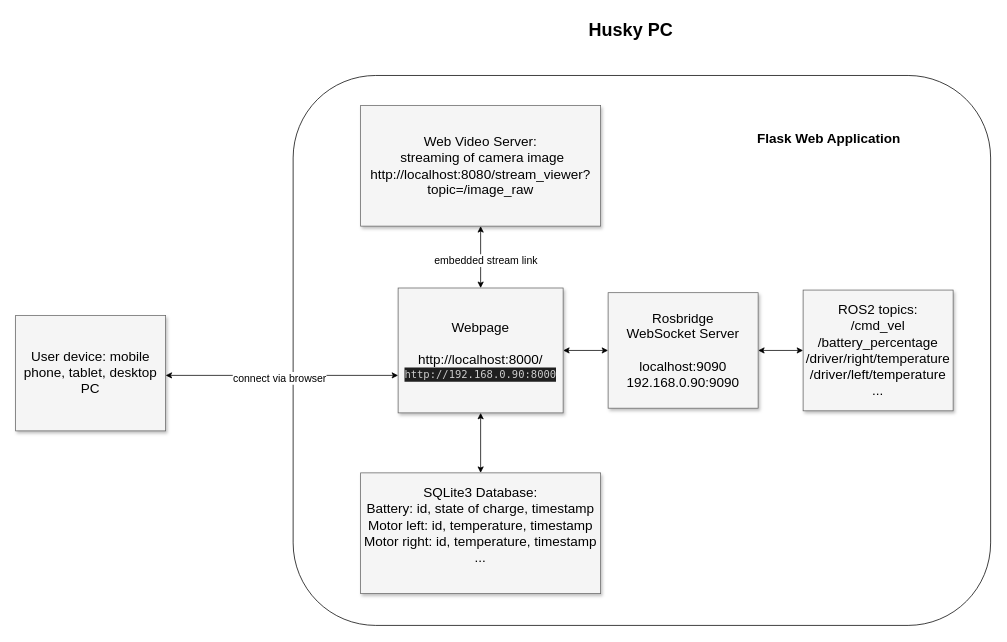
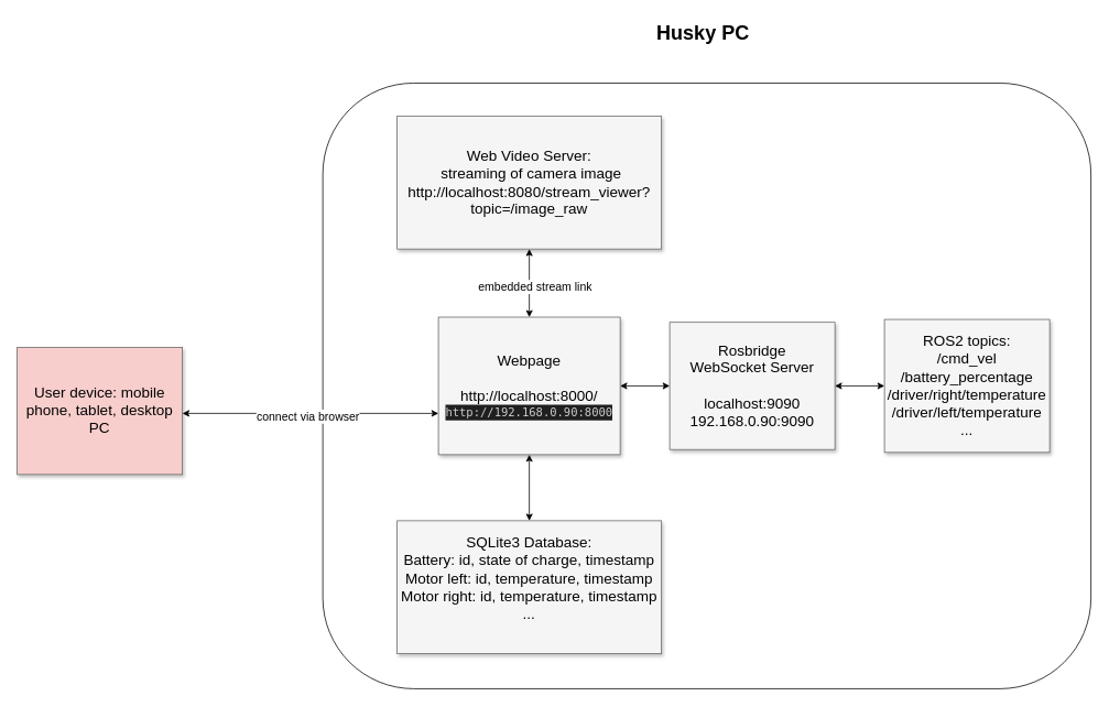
  <mxCell id="0" style=";html=1;" />
  <mxCell id="1" style=";html=1;" parent="0" />
  <mxCell id="2" style="edgeStyle=none;rounded=0;orthogonalLoop=1;jettySize=auto;html=1;exitX=0.5;exitY=1;exitDx=0;exitDy=0;entryX=0.5;entryY=0;entryDx=0;entryDy=0;strokeColor=default;align=center;verticalAlign=middle;fontFamily=Helvetica;fontSize=11;fontColor=default;labelBackgroundColor=default;startArrow=classic;endArrow=classic;" edge="1" parent="1" source="4" target="11"><mxGeometry relative="1" as="geometry" /></mxCell>
  <mxCell id="3" style="edgeStyle=none;rounded=0;orthogonalLoop=1;jettySize=auto;html=1;exitX=1;exitY=0.5;exitDx=0;exitDy=0;entryX=0;entryY=0.5;entryDx=0;entryDy=0;strokeColor=default;align=center;verticalAlign=middle;fontFamily=Helvetica;fontSize=11;fontColor=default;labelBackgroundColor=default;startArrow=classic;endArrow=classic;" edge="1" parent="1" source="4" target="5"><mxGeometry relative="1" as="geometry" /></mxCell>
  <mxCell id="4" value="Webpage&lt;br&gt;&lt;div&gt;&lt;br&gt;&lt;/div&gt;&lt;div&gt;http://localhost:8000/&lt;br&gt;&lt;div style=&quot;color: #cccccc;background-color: #1f1f1f;font-family: 'Droid Sans Mono', 'monospace', monospace;font-weight: normal;font-size: 14px;line-height: 19px;white-space: pre;&quot;&gt;&lt;div&gt;&lt;span style=&quot;color: #cccccc;&quot;&gt;http://192.168.0.90:8000&lt;/span&gt;&lt;/div&gt;&lt;/div&gt;&lt;/div&gt;" style="whiteSpace=wrap;html=1;shadow=1;fontSize=18;fillColor=#f5f5f5;strokeColor=#666666;" parent="1" vertex="1"><mxGeometry x="530" y="383.5" width="220" height="166.5" as="geometry" /></mxCell>
  <mxCell id="5" value="Rosbridge&lt;br&gt;WebSocket Server&lt;div&gt;&lt;br&gt;&lt;/div&gt;localhost:9090&lt;br&gt;192.168.0.90:9090" style="whiteSpace=wrap;html=1;shadow=1;fontSize=18;fillColor=#f5f5f5;strokeColor=#666666;" parent="1" vertex="1"><mxGeometry x="810" y="389.75" width="200" height="154" as="geometry" /></mxCell>
- <mxCell id="6" value="Husky PC" style="text;strokeColor=none;fillColor=none;html=1;fontSize=24;fontStyle=1;verticalAlign=middle;align=center;" vertex="1" parent="1"><mxGeometry x="790" y="20" width="100" height="40" as="geometry" /></mxCell>
+ <mxCell id="6" value="Husky PC" style="text;strokeColor=none;fillColor=none;html=1;fontSize=24;fontStyle=1;verticalAlign=middle;align=center;" vertex="1" parent="1"><mxGeometry x="800" y="20" width="100" height="40" as="geometry" /></mxCell>
  <mxCell id="7" style="edgeStyle=none;rounded=0;orthogonalLoop=1;jettySize=auto;html=1;entryX=1;entryY=0.5;entryDx=0;entryDy=0;strokeColor=default;align=center;verticalAlign=middle;fontFamily=Helvetica;fontSize=11;fontColor=default;labelBackgroundColor=default;startArrow=classic;endArrow=classic;" edge="1" parent="1" source="8" target="5"><mxGeometry relative="1" as="geometry" /></mxCell>
  <mxCell id="8" value="ROS2 topics: &lt;br&gt;/cmd_vel&lt;br&gt;/battery_percentage&lt;br&gt;/driver/right/temperature&lt;br&gt;/driver/left/temperature&lt;br&gt;..." style="whiteSpace=wrap;html=1;shadow=1;fontSize=18;fillColor=#f5f5f5;strokeColor=#666666;" vertex="1" parent="1"><mxGeometry x="1070" y="386.25" width="200" height="161" as="geometry" /></mxCell>
  <mxCell id="9" value="" style="rounded=1;whiteSpace=wrap;html=1;fontFamily=Helvetica;fontSize=11;fontColor=default;labelBackgroundColor=default;fillColor=none;" vertex="1" parent="1"><mxGeometry x="390" y="100.13" width="930" height="733.25" as="geometry" /></mxCell>
- <mxCell id="10" value="&lt;div style=&quot;font-size: 18px;&quot;&gt;Flask Web Application&lt;/div&gt;" style="text;strokeColor=none;fillColor=none;html=1;fontSize=11;fontStyle=1;verticalAlign=middle;align=center;fontFamily=Helvetica;fontColor=default;labelBackgroundColor=default;" vertex="1" parent="1"><mxGeometry x="980" y="100.13" width="247.5" height="170" as="geometry" /></mxCell>
  <mxCell id="11" value="SQLite3 Database:&lt;br&gt;Battery: id, state of charge, timestamp&lt;br&gt;Motor left: id, temperature, timestamp&lt;br&gt;Motor right: id, temperature, timestamp&lt;br&gt;...&lt;br&gt;&lt;div&gt;&lt;br&gt;&lt;/div&gt;" style="whiteSpace=wrap;html=1;shadow=1;fontSize=18;fillColor=#f5f5f5;strokeColor=#666666;" vertex="1" parent="1"><mxGeometry x="480" y="630" width="320" height="161" as="geometry" /></mxCell>
  <mxCell id="12" style="edgeStyle=none;rounded=0;orthogonalLoop=1;jettySize=auto;html=1;entryX=0.5;entryY=0;entryDx=0;entryDy=0;strokeColor=default;align=center;verticalAlign=middle;fontFamily=Helvetica;fontSize=11;fontColor=default;labelBackgroundColor=default;startArrow=classic;endArrow=classic;" edge="1" parent="1" source="15" target="4"><mxGeometry relative="1" as="geometry" /></mxCell>
  <mxCell id="13" value="Text" style="edgeLabel;html=1;align=center;verticalAlign=middle;resizable=0;points=[];fontFamily=Helvetica;fontSize=11;fontColor=default;labelBackgroundColor=default;" vertex="1" connectable="0" parent="12"><mxGeometry x="0.067" y="4" relative="1" as="geometry"><mxPoint as="offset" /></mxGeometry></mxCell>
  <mxCell id="14" value="&lt;font style=&quot;font-size: 14px;&quot;&gt;embedded stream link&lt;/font&gt;" style="edgeLabel;html=1;align=center;verticalAlign=middle;resizable=0;points=[];fontFamily=Helvetica;fontSize=11;fontColor=default;labelBackgroundColor=default;" vertex="1" connectable="0" parent="12"><mxGeometry x="0.09" y="6" relative="1" as="geometry"><mxPoint as="offset" /></mxGeometry></mxCell>
  <mxCell id="15" value="Web Video Server:&lt;div&gt;&amp;nbsp;streaming of camera image&lt;br&gt;http://localhost:8080/stream_viewer?topic=/image_raw&lt;br&gt;&lt;/div&gt;" style="whiteSpace=wrap;html=1;shadow=1;fontSize=18;fillColor=#f5f5f5;strokeColor=#666666;" vertex="1" parent="1"><mxGeometry x="480" y="140" width="320" height="161" as="geometry" /></mxCell>
  <mxCell id="16" style="edgeStyle=none;rounded=0;orthogonalLoop=1;jettySize=auto;html=1;exitX=1;exitY=0.5;exitDx=0;exitDy=0;entryX=0;entryY=0.5;entryDx=0;entryDy=0;strokeColor=default;align=center;verticalAlign=middle;fontFamily=Helvetica;fontSize=11;fontColor=default;labelBackgroundColor=default;startArrow=classic;endArrow=classic;" edge="1" parent="1"><mxGeometry relative="1" as="geometry"><mxPoint x="220" y="500" as="sourcePoint" /><mxPoint x="530" y="500" as="targetPoint" /></mxGeometry></mxCell>
  <mxCell id="17" value="Text" style="edgeLabel;html=1;align=center;verticalAlign=middle;resizable=0;points=[];fontFamily=Helvetica;fontSize=11;fontColor=default;labelBackgroundColor=default;" vertex="1" connectable="0" parent="16"><mxGeometry x="-0.057" y="-2" relative="1" as="geometry"><mxPoint x="-1" as="offset" /></mxGeometry></mxCell>
  <mxCell id="18" value="connect via browser" style="edgeLabel;html=1;align=center;verticalAlign=middle;resizable=0;points=[];fontFamily=Helvetica;fontSize=14;fontColor=default;labelBackgroundColor=default;" vertex="1" connectable="0" parent="16"><mxGeometry x="-0.019" y="-3" relative="1" as="geometry"><mxPoint x="-1" as="offset" /></mxGeometry></mxCell>
- <mxCell id="19" value="User device: mobile phone, tablet, desktop PC" style="whiteSpace=wrap;html=1;shadow=1;fontSize=18;fillColor=#f5f5f5;strokeColor=#666666;" vertex="1" parent="1"><mxGeometry x="20" y="420" width="200" height="154" as="geometry" /></mxCell>
+ <mxCell id="19" value="User device: mobile phone, tablet, desktop PC" style="whiteSpace=wrap;html=1;shadow=1;fontSize=18;fillColor=#f8cecc;strokeColor=#666666;" vertex="1" parent="1"><mxGeometry x="20" y="420" width="200" height="154" as="geometry" /></mxCell>
